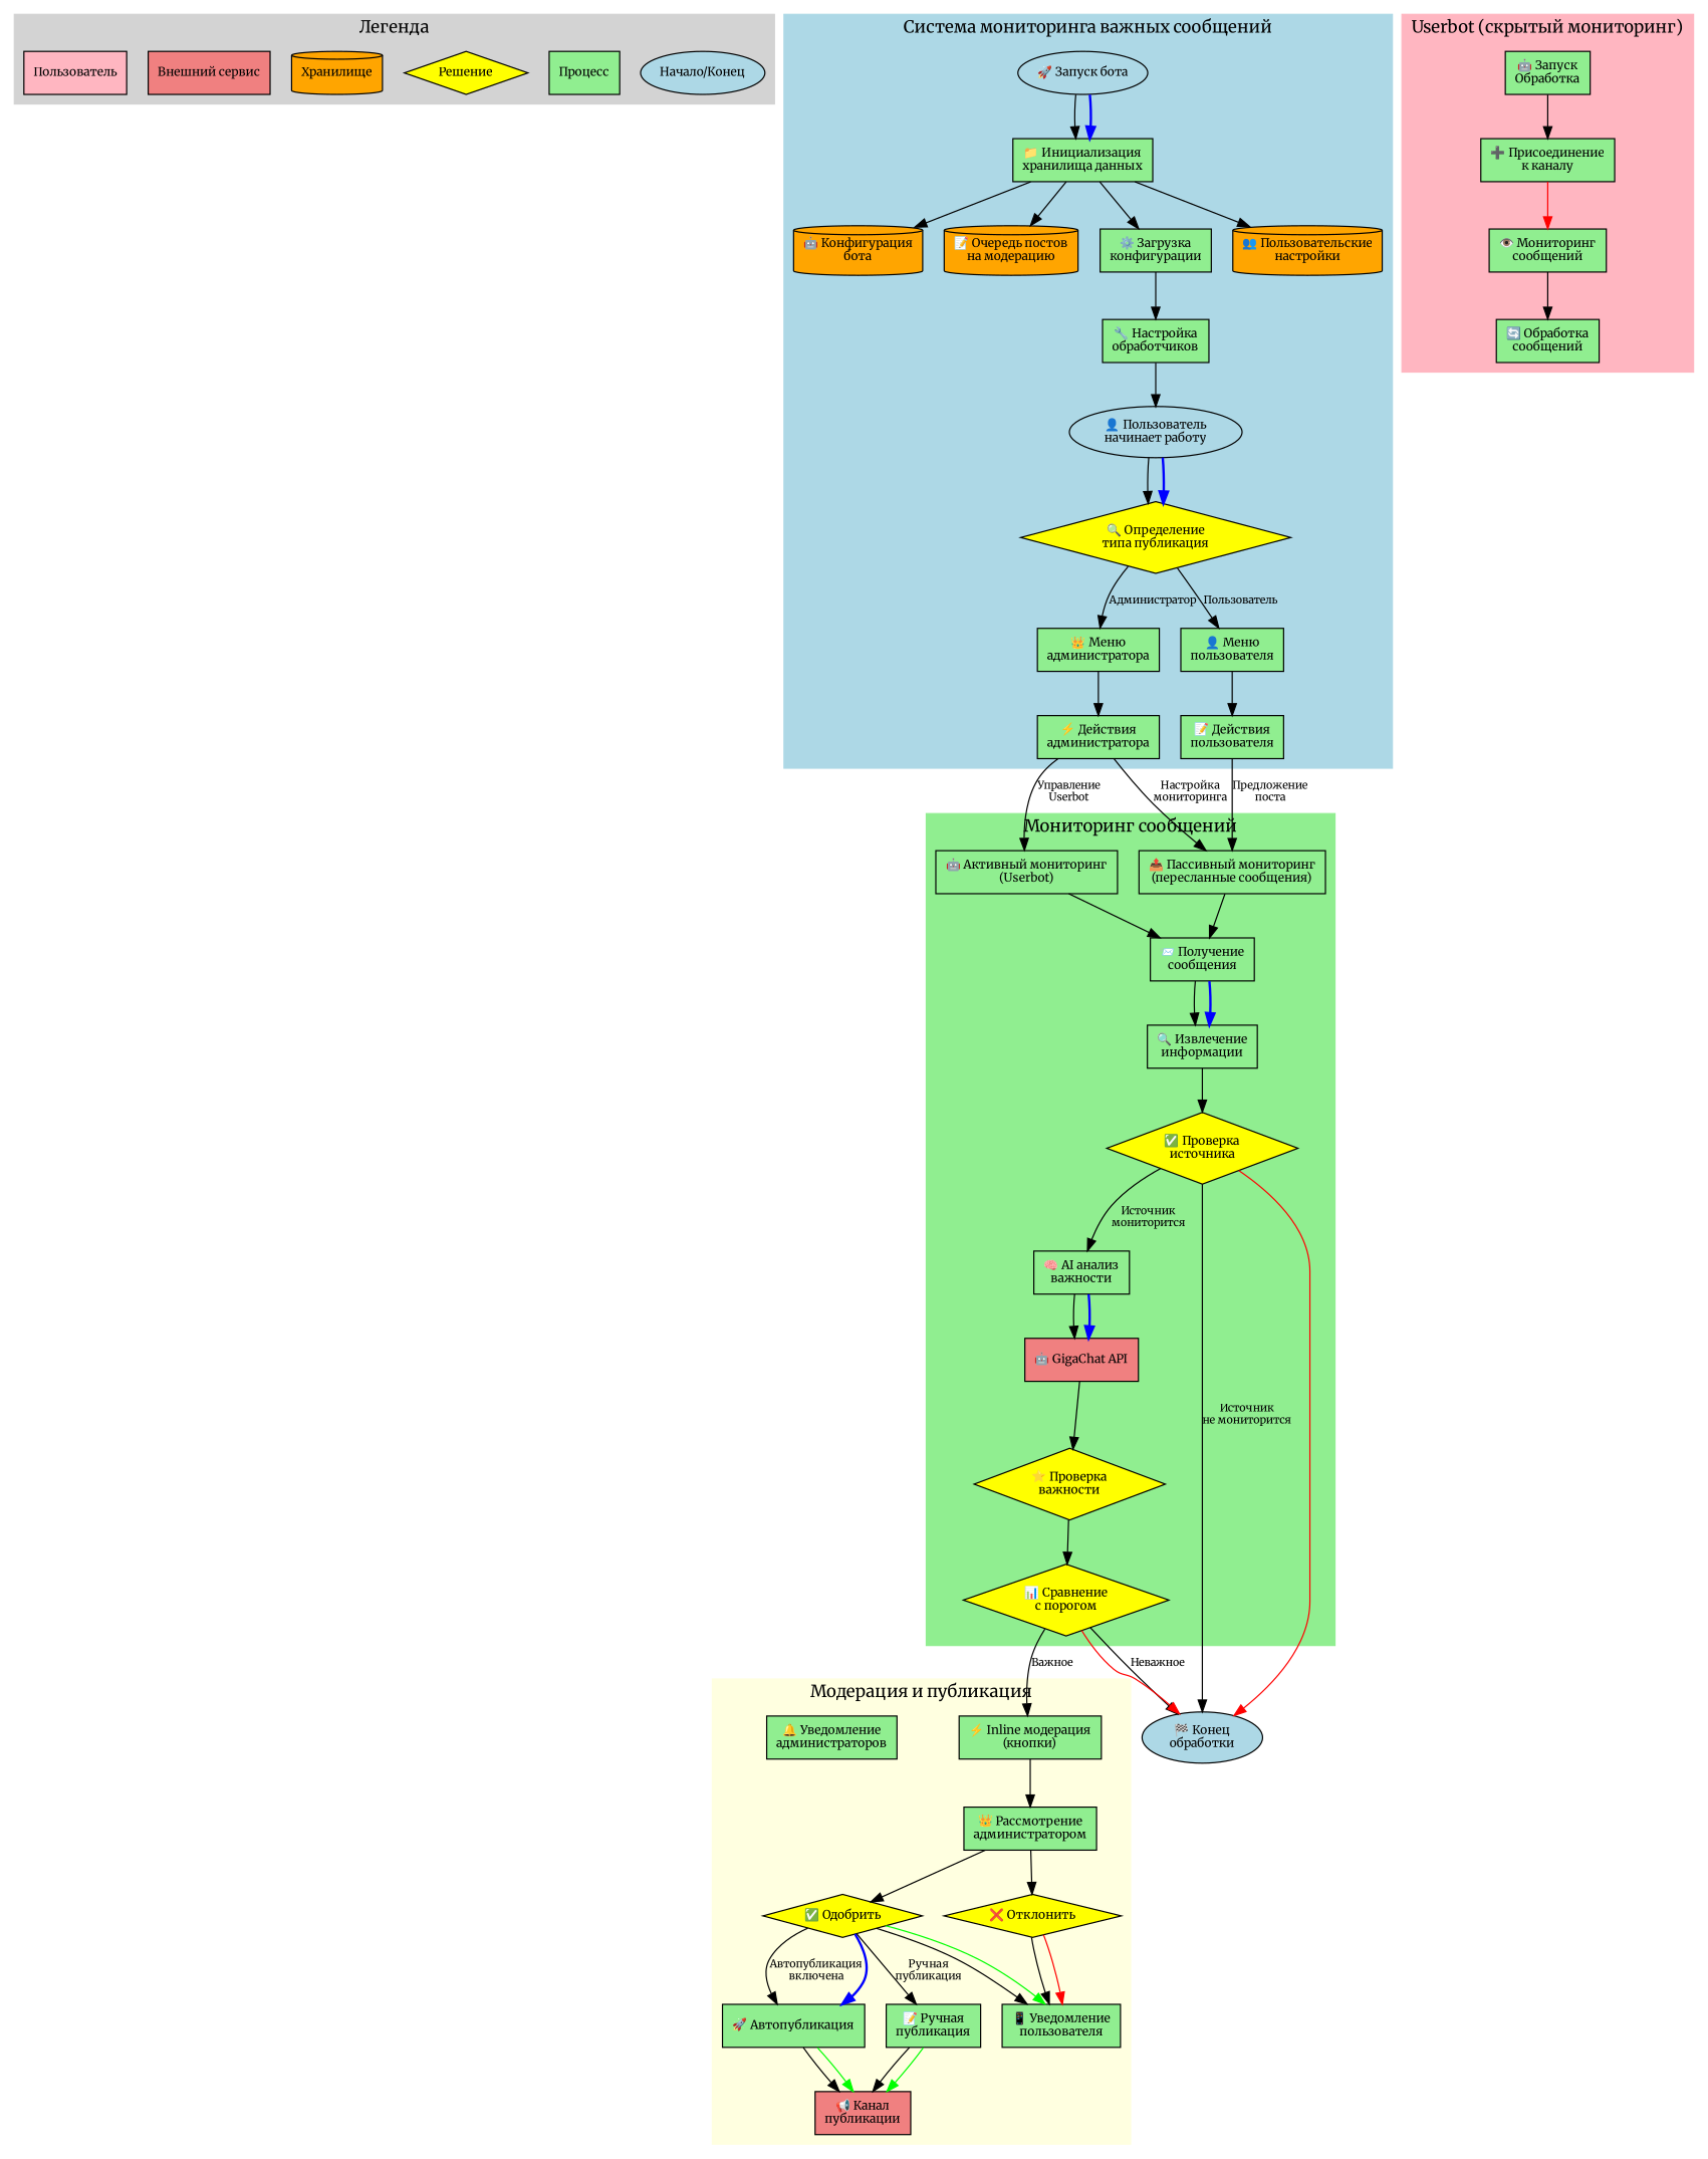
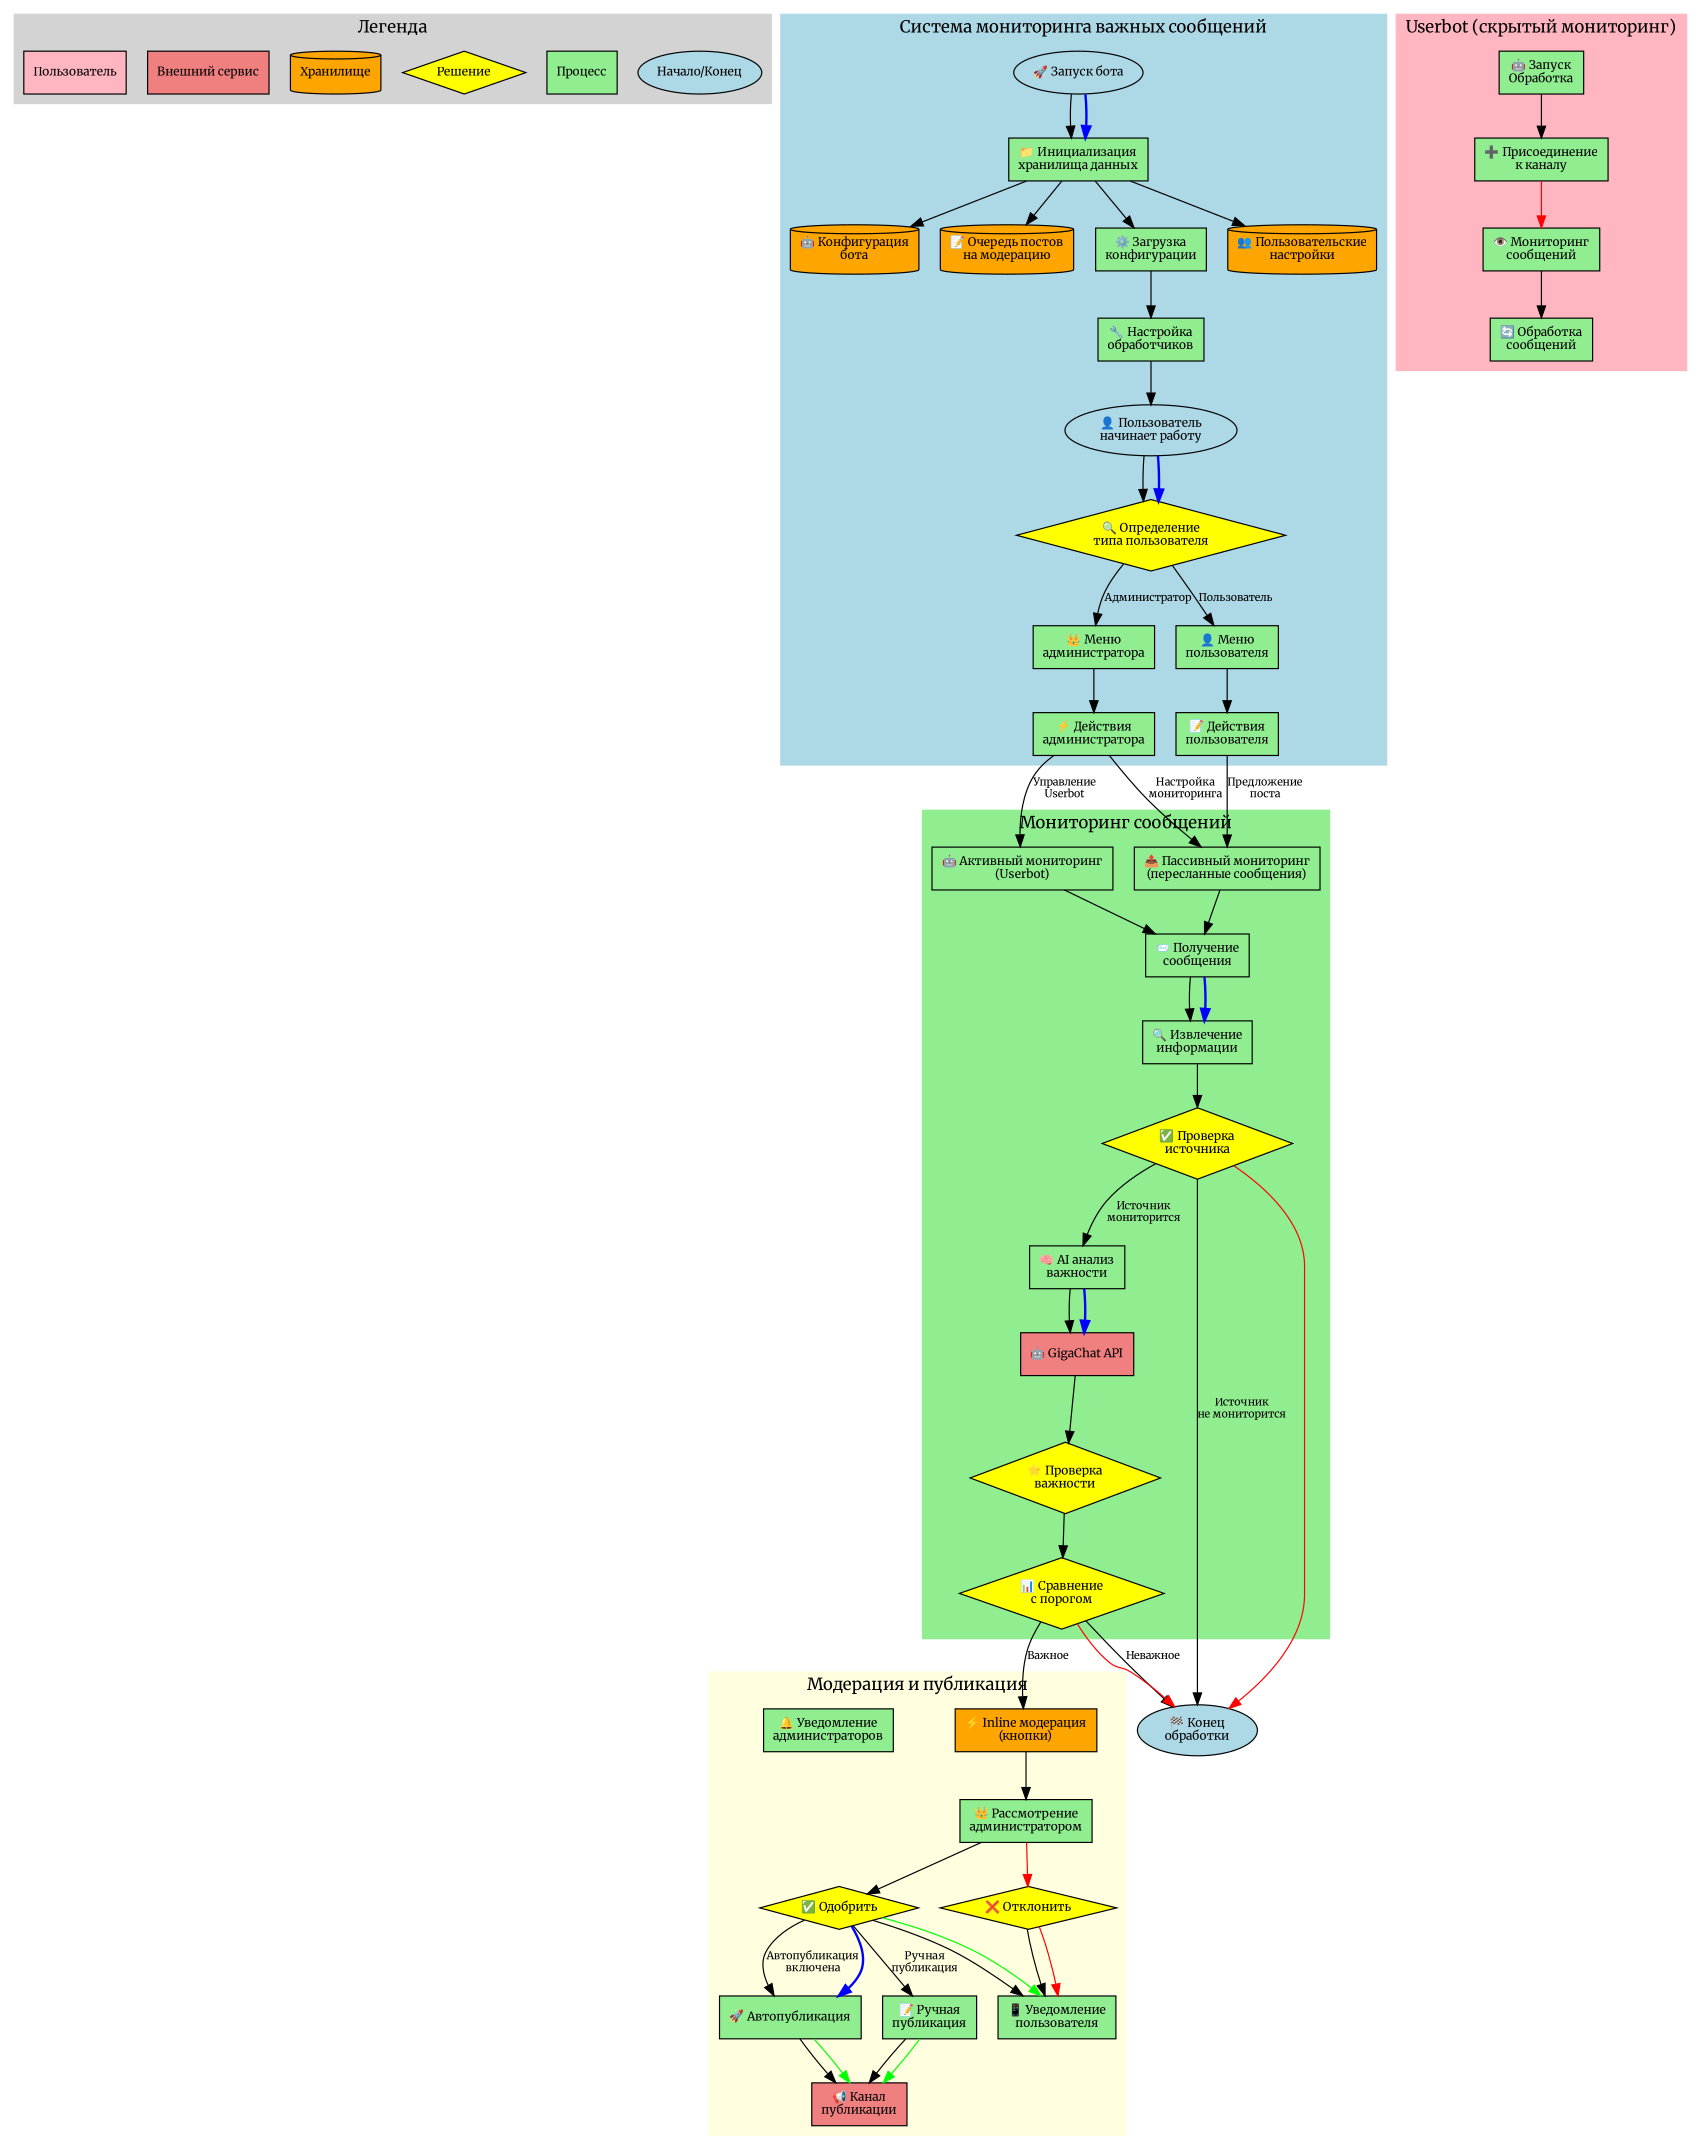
  digraph {
    fontname=Merriweather
    rankdir=TB
    node [fillcolor=lightgreen fontname=Merriweather fontsize=10 shape=box style=filled]
    edge [fontname=Merriweather fontsize=9]
    n1 [fillcolor=lightblue label="Начало/Конец" shape=ellipse]
    n2 [label="Процесс"]
    n3 [fillcolor=yellow label="Решение" shape=diamond]
    n4 [fillcolor=orange label="Хранилище" shape=cylinder]
    n5 [fillcolor=lightcoral label="Внешний сервис"]
    n6 [fillcolor=lightpink label="Пользователь"]
    n7 [fillcolor=lightblue label="🚀 Запуск бота" shape=ellipse]
    n8 [fillcolor=lightblue label="👤 Пользователь\nначинает работу" shape=ellipse]
    n9 [label="📁 Инициализация\nхранилища данных"]
    n10 [label="⚙️ Загрузка\nконфигурации"]
    n11 [label="🔧 Настройка\nобработчиков"]
    n12 [fillcolor=orange label="👥 Пользовательские\nнастройки" shape=cylinder]
    n13 [fillcolor=orange label="🤖 Конфигурация\nбота" shape=cylinder]
    n14 [fillcolor=orange label="📝 Очередь постов\nна модерацию" shape=cylinder]
-   n15 [fillcolor=yellow label="🔍 Определение\nтипа публикация" shape=diamond]
+   n15 [fillcolor=yellow label="🔍 Определение\nтипа пользователя" shape=diamond]
    n16 [label="👑 Меню\nадминистратора"]
    n17 [label="⚡ Действия\nадминистратора"]
    n18 [label="👤 Меню\nпользователя"]
    n19 [label="📝 Действия\nпользователя"]
    n20 [label="📤 Пассивный мониторинг\n(пересланные сообщения)"]
    n21 [label="🤖 Активный мониторинг\n(Userbot)"]
    n22 [label="📨 Получение\nсообщения"]
    n23 [label="🔍 Извлечение\nинформации"]
    n24 [fillcolor=yellow label="✅ Проверка\nисточника" shape=diamond]
    n25 [label="🧠 AI анализ\nважности"]
    n26 [fillcolor=lightcoral label="🤖 GigaChat API"]
    n27 [fillcolor=yellow label="⭐ Проверка\nважности" shape=diamond]
    n28 [fillcolor=yellow label="📊 Сравнение\nс порогом" shape=diamond]
-   n29 [label="⚡ Inline модерация\n(кнопки)"]
+   n29 [fillcolor=orange label="⚡ Inline модерация\n(кнопки)"]
    n30 [label="👑 Рассмотрение\nадминистратором"]
    n31 [fillcolor=yellow label="✅ Одобрить" shape=diamond]
    n32 [fillcolor=yellow label="❌ Отклонить" shape=diamond]
    n33 [label="🚀 Автопубликация"]
    n34 [label="📝 Ручная\nпубликация"]
    n35 [fillcolor=lightcoral label="📢 Канал\nпубликации"]
    n36 [label="📱 Уведомление\nпользователя"]
    n37 [label="🔔 Уведомление\nадминистраторов"]
    n38 [label="🤖 Запуск\nОбработка"]
    n39 [label="➕ Присоединение\nк каналу"]
    n40 [label="👁️ Мониторинг\nсообщений"]
    n41 [label="🔄 Обработка\nсообщений"]
    n42 [fillcolor=lightblue label="🏁 Конец\nобработки" shape=ellipse]
    subgraph cluster_1 {
      color=lightgrey
      label="Легенда"
      style=filled
      n1
      n2
      n3
      n4
      n5
      n6
    }
    subgraph cluster_2 {
      color=lightblue
      label="Система мониторинга важных сообщений"
      style=filled
      n7
      n8
      n9
      n10
      n11
      n12
      n13
      n14
      n15
      n16
      n17
      n18
      n19
    }
    subgraph cluster_3 {
      color=lightgreen
      label="Мониторинг сообщений"
      style=filled
      n20
      n21
      n22
      n23
      n24
      n25
      n26
      n27
      n28
    }
    subgraph cluster_4 {
      color=lightyellow
      label="Модерация и публикация"
      style=filled
      n29
      n30
      n31
      n32
      n33
      n34
      n35
      n36
      n37
    }
    subgraph cluster_5 {
      color=lightpink
      label="Userbot (скрытый мониторинг)"
      style=filled
      n38
      n39
      n40
      n41
    }
    n7 -> n9
    n7 -> n9 [color=blue penwidth=2]
    n8 -> n15
    n8 -> n15 [color=blue penwidth=2]
    n9 -> n10
    n9 -> n12
    n9 -> n13
    n9 -> n14
    n10 -> n11
    n11 -> n8
    n15 -> n16 [label="Администратор"]
    n15 -> n18 [label="Пользователь"]
    n16 -> n17
    n17 -> n20 [label="Настройка\nмониторинга"]
    n17 -> n21 [label="Управление\nUserbot"]
    n18 -> n19
    n19 -> n20 [label="Предложение\nпоста"]
    n20 -> n22
    n21 -> n22
    n22 -> n23
    n22 -> n23 [color=blue penwidth=2]
    n23 -> n24
    n24 -> n25 [label="Источник\nмониторится"]
    n24 -> n42 [label="Источник\nне мониторится"]
    n24 -> n42 [color=red penwidth=1]
    n25 -> n26
    n25 -> n26 [color=blue penwidth=2]
    n26 -> n27
    n27 -> n28
    n28 -> n29 [label="Важное"]
    n28 -> n42 [label="Неважное"]
    n28 -> n42 [color=red penwidth=1]
    n29 -> n30
    n30 -> n31
-   n30 -> n32
+   n30 -> n32 [color=red]
    n31 -> n33 [label="Автопубликация\nвключена"]
    n31 -> n33 [color=blue penwidth=2]
    n31 -> n34 [label="Ручная\nпубликация"]
    n31 -> n36
    n31 -> n36 [color=green penwidth=1]
    n32 -> n36
    n32 -> n36 [color=red penwidth=1]
    n33 -> n35
    n33 -> n35 [color=green penwidth=1]
    n34 -> n35
    n34 -> n35 [color=green penwidth=1]
    n38 -> n39
    n39 -> n40 [color=red]
    n40 -> n41
  }
